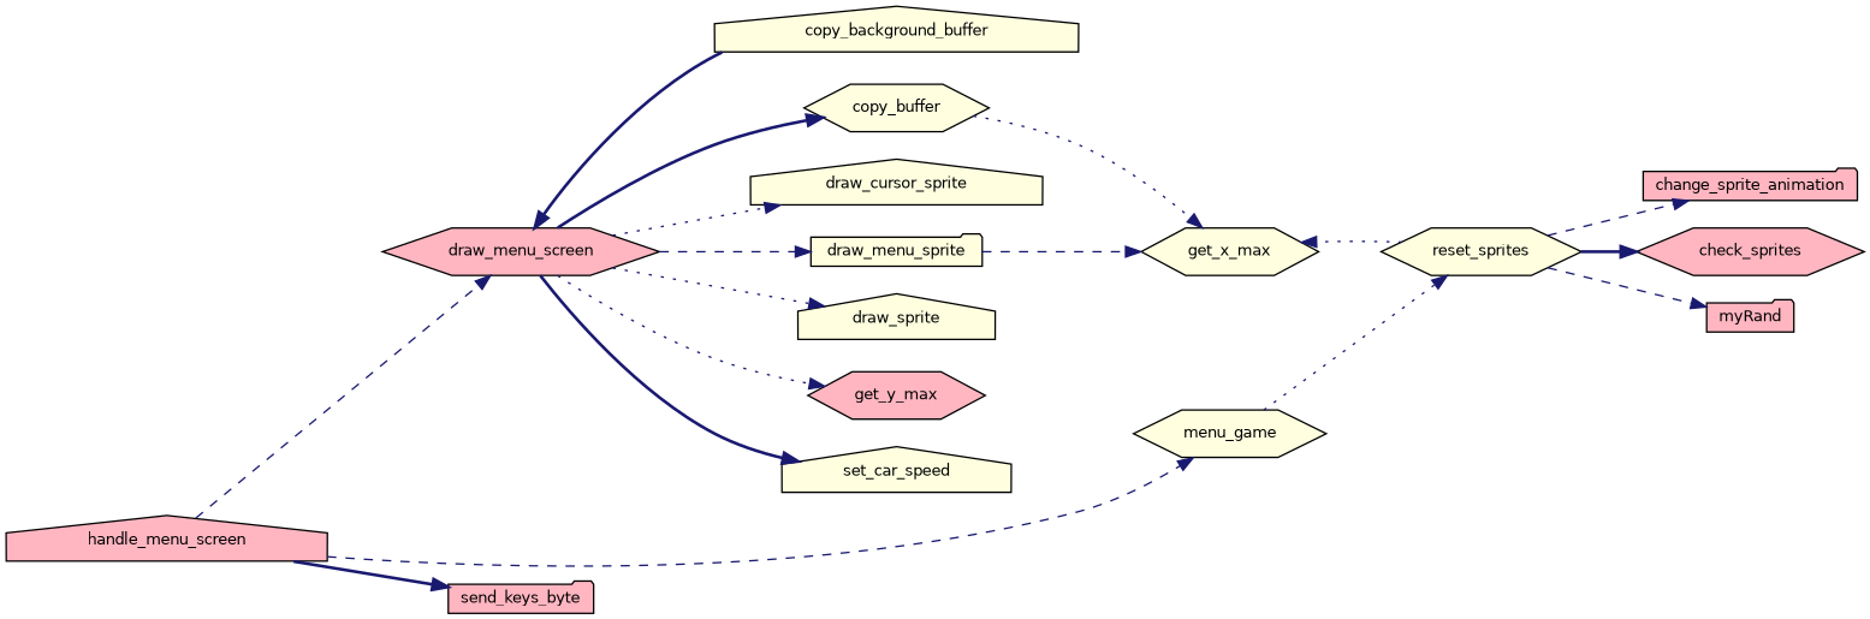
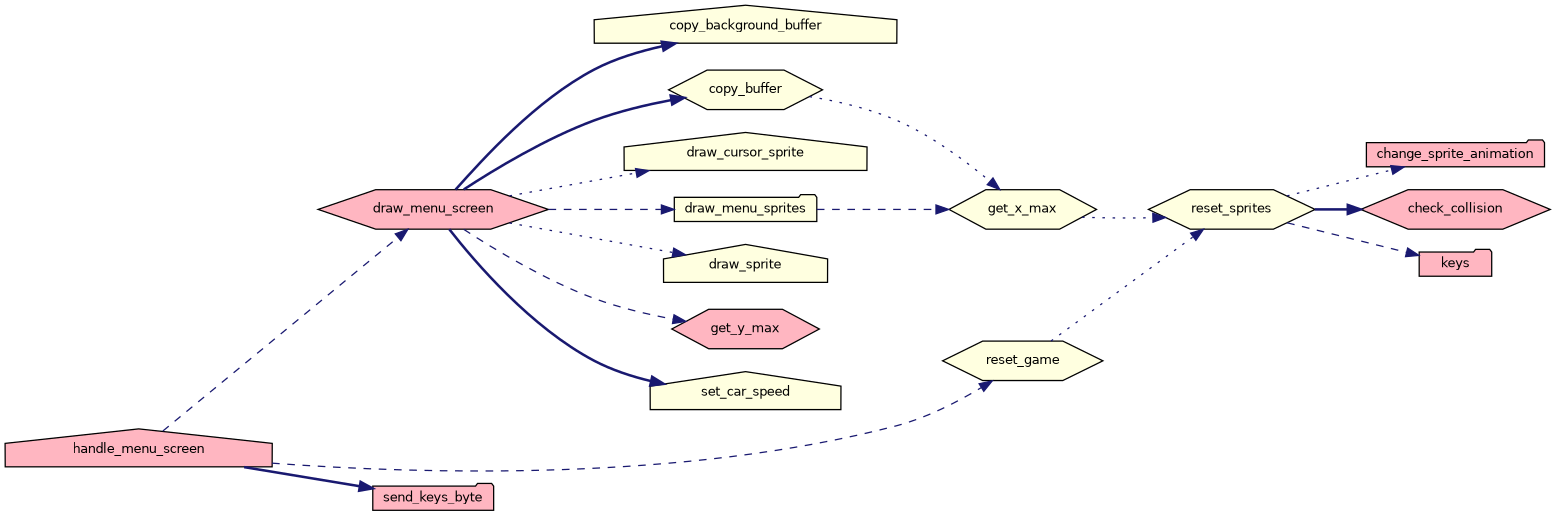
  digraph {
    rankdir=LR
    node [color=black fillcolor=lightyellow fontname=Helvetica fontsize=10 shape=hexagon style=filled]
    edge [color=midnightblue fontname=Helvetica fontsize=10 labelfontname=Helvetica labelfontsize=10 style=dashed]
    n1 [fillcolor=lightpink fontcolor=black height=0.2 label=handle_menu_screen shape=house width=0.4]
    n2 [fillcolor=lightpink height=0.2 label=draw_menu_screen width=0.4]
-   n3 [height=0.2 label=menu_game width=0.4]
+   n3 [height=0.2 label=reset_game width=0.4]
    n4 [fillcolor=lightpink height=0.2 label=send_keys_byte shape=folder width=0.4]
    n5 [height=0.2 label=copy_background_buffer shape=house width=0.4]
    n6 [height=0.2 label=copy_buffer width=0.4]
    n7 [height=0.2 label=draw_cursor_sprite shape=house width=0.4]
-   n8 [height=0.2 label=draw_menu_sprite shape=folder width=0.4]
+   n8 [height=0.2 label=draw_menu_sprites shape=folder width=0.4]
    n9 [height=0.2 label=draw_sprite shape=house width=0.4]
    n10 [fillcolor=lightpink height=0.2 label=get_y_max width=0.4]
    n11 [height=0.2 label=set_car_speed shape=house width=0.4]
    n12 [height=0.2 label=reset_sprites width=0.4]
    n13 [height=0.2 label=get_x_max width=0.4]
    n14 [fillcolor=lightpink height=0.2 label=change_sprite_animation shape=folder width=0.4]
-   n15 [fillcolor=lightpink height=0.2 label=check_sprites width=0.4]
-   n16 [fillcolor=lightpink height=0.2 label=myRand shape=folder width=0.4]
+   n15 [fillcolor=lightpink height=0.2 label=check_collision width=0.4]
+   n16 [fillcolor=lightpink height=0.2 label=keys shape=folder width=0.4]
    n1 -> n2
    n1 -> n3
    n1 -> n4 [style=bold]
-   n5 -> n2 [style=bold]
+   n2 -> n5 [style=bold]
    n2 -> n6 [style=bold]
    n2 -> n7 [style=dotted]
    n2 -> n8
    n2 -> n9 [style=dotted]
-   n2 -> n10 [style=dotted]
+   n2 -> n10
    n2 -> n11 [style=bold]
    n3 -> n12 [style=dotted]
    n6 -> n13 [style=dotted]
    n8 -> n13
-   n12 -> n13 [style=dotted]
-   n12 -> n14
+   n13 -> n12 [style=dotted]
+   n12 -> n14 [style=dotted]
    n12 -> n15 [style=bold]
    n12 -> n16
  }
